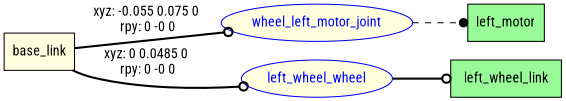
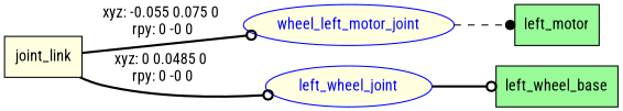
  digraph {
    fontname="Roboto Condensed"
    rankdir=LR
    node [fillcolor=lightyellow fontname="Roboto Condensed" shape=box style=filled]
    edge [arrowhead=odot fontname="Roboto Condensed" style=bold]
-   n1 [label=base_link]
+   n1 [label=joint_link]
    n2 [color=blue fontcolor=blue label=wheel_left_motor_joint shape=ellipse]
-   left_wheel_joint [color=blue fontcolor=blue shape=ellipse label=left_wheel_wheel]
+   left_wheel_joint [color=blue fontcolor=blue shape=ellipse]
    n4 [fillcolor=palegreen label=left_motor]
-   n5 [fillcolor=palegreen label=left_wheel_link]
+   n5 [fillcolor=palegreen label=left_wheel_base]
    n1 -> n2 [label="xyz: -0.055 0.075 0 \nrpy: 0 -0 0"]
    n1 -> left_wheel_joint [label="xyz: 0 0.0485 0 \nrpy: 0 -0 0"]
    n2 -> n4 [arrowhead=dot style=dashed]
    left_wheel_joint -> n5
  }
